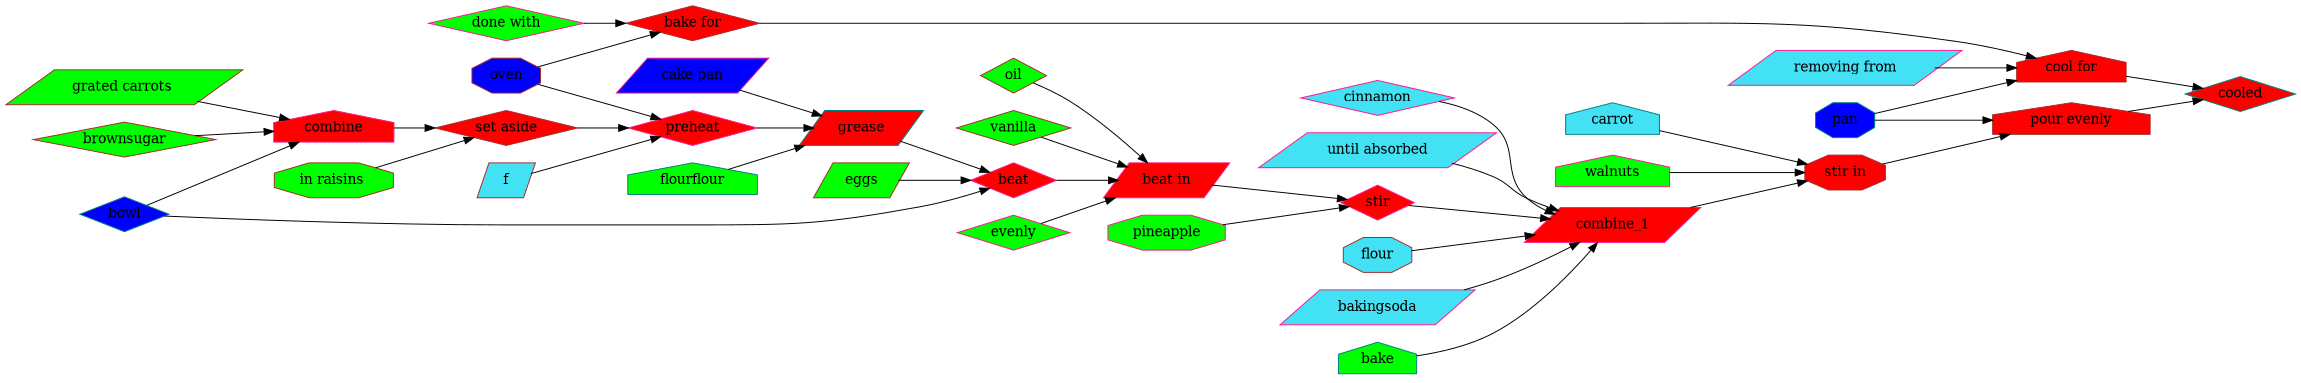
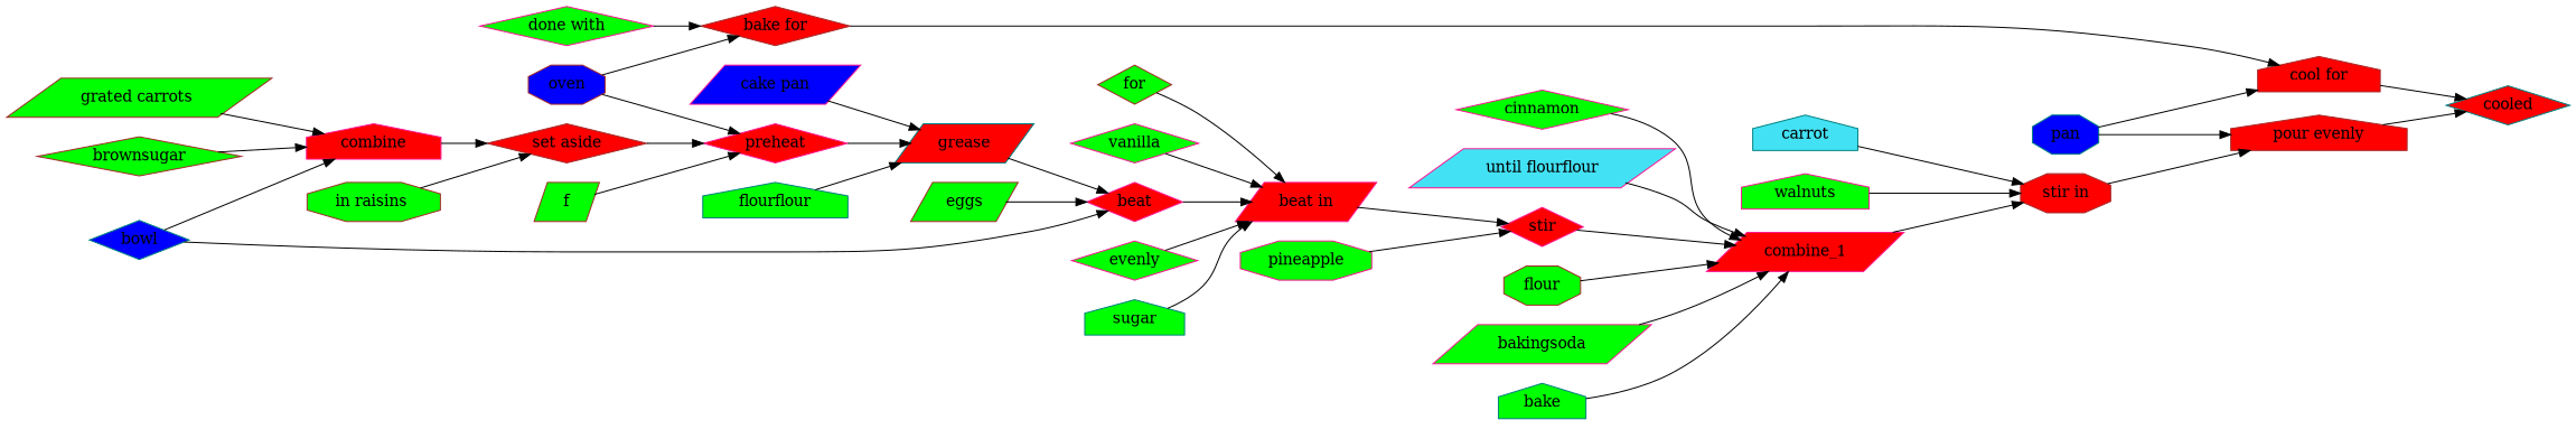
  digraph {
    rankdir=LR
    node [color=deeppink fillcolor=green shape=diamond style=filled]
    bowl [color=teal fillcolor="#0000ff"]
    combine [fillcolor=red shape=house]
    beat [fillcolor=red]
    "set aside" [color=brown fillcolor=red]
    "beat in" [fillcolor=red shape=parallelogram]
    preheat [fillcolor=red]
    "grated carrots " [color=brown shape=parallelogram]
    brownsugar [color=brown]
    grease [color=teal fillcolor=red shape=parallelogram]
    "in raisins " [color=brown shape=octagon]
    oven [color=brown fillcolor="#0000ff" shape=octagon]
    "bake for" [color=brown fillcolor=red]
    "cool for" [color=brown fillcolor=red shape=house]
-   f [color=brown fillcolor="#42e2f4" shape=parallelogram]
+   f [color=brown shape=parallelogram]
    flourflour [color=teal shape=house]
    "cake pan" [fillcolor="#0000ff" shape=parallelogram]
    stir [fillcolor=red]
    eggs [color=brown shape=parallelogram]
    combine_1 [fillcolor=red shape=parallelogram]
    n20 [label=evenly]
-   oil [color=brown]
-   vanilla [color=brown]
+   sugar [color=teal shape=house]
+   oil [color=brown label=for]
+   vanilla
    "stir in" [color=brown fillcolor=red shape=octagon]
    pineapple [shape=octagon]
    "pour evenly" [color=brown fillcolor=red shape=house]
-   flour [color=brown fillcolor="#42e2f4" shape=octagon]
-   bakingsoda [fillcolor="#42e2f4" shape=parallelogram]
+   flour [color=brown shape=octagon]
+   bakingsoda [shape=parallelogram]
    n29 [color=teal label=bake shape=house]
-   cinnamon [fillcolor="#42e2f4"]
-   "until absorbed" [fillcolor="#42e2f4" shape=parallelogram]
+   cinnamon
+   "until absorbed" [fillcolor="#42e2f4" shape=parallelogram label="until flourflour"]
    cooled [color=teal fillcolor=red]
    carrot [color=teal fillcolor="#42e2f4" shape=house]
    walnuts [shape=house]
    pan [color=teal fillcolor="#0000ff" shape=octagon]
    "done with"
-   "removing from" [fillcolor="#42e2f4" shape=parallelogram]
    bowl -> combine
    bowl -> beat
    combine -> "set aside"
    beat -> "beat in"
    "set aside" -> preheat
    "beat in" -> stir
    preheat -> grease
    "grated carrots " -> combine
    brownsugar -> combine
    grease -> beat
    "in raisins " -> "set aside"
    oven -> preheat
    oven -> "bake for"
    "bake for" -> "cool for"
    "cool for" -> cooled
    f -> preheat
    flourflour -> grease
    "cake pan" -> grease
    stir -> combine_1
    eggs -> beat
    combine_1 -> "stir in"
    n20 -> "beat in"
+   sugar -> "beat in"
    oil -> "beat in"
    vanilla -> "beat in"
    "stir in" -> "pour evenly"
    pineapple -> stir
    "pour evenly" -> cooled
    flour -> combine_1
    bakingsoda -> combine_1
    n29 -> combine_1
    cinnamon -> combine_1
    "until absorbed" -> combine_1
    carrot -> "stir in"
    walnuts -> "stir in"
    pan -> "cool for"
    pan -> "pour evenly"
    "done with" -> "bake for"
-   "removing from" -> "cool for"
  }
